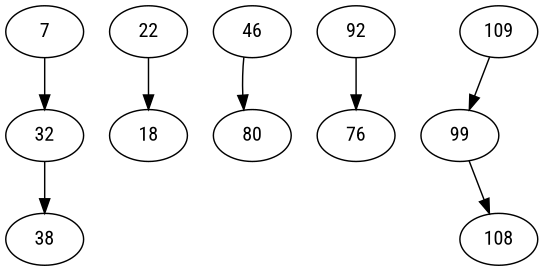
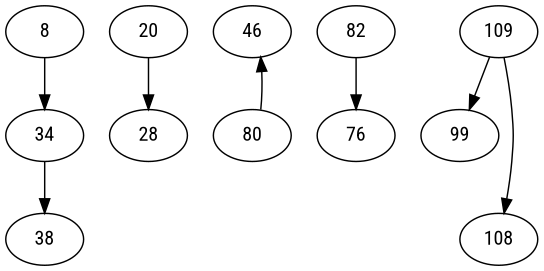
  strict digraph {
    fontname="Roboto Condensed"
    node [fontname="Roboto Condensed"]
    edge [fontname="Roboto Condensed"]
-   7 [contraction="{14: {}}"]
-   32
-   22
-   28 [label=18]
+   7 [contraction="{14: {}}" label=8]
+   32 [label=34]
+   22 [label=20]
+   28
    38 [contraction="{41: {}}"]
    46 [contraction="{67: {}}"]
    n7 [label=80]
    n8 [label=76]
-   82 [label=92]
+   82
    n10 [label=109]
    99
    108 [contraction="{110: {}}"]
    7 -> 32
    32 -> 38
    22 -> 28
-   46 -> n7
+   n7 -> 46
    82 -> n8
    n10 -> 99
-   99 -> 108
+   n10 -> 108
  }
